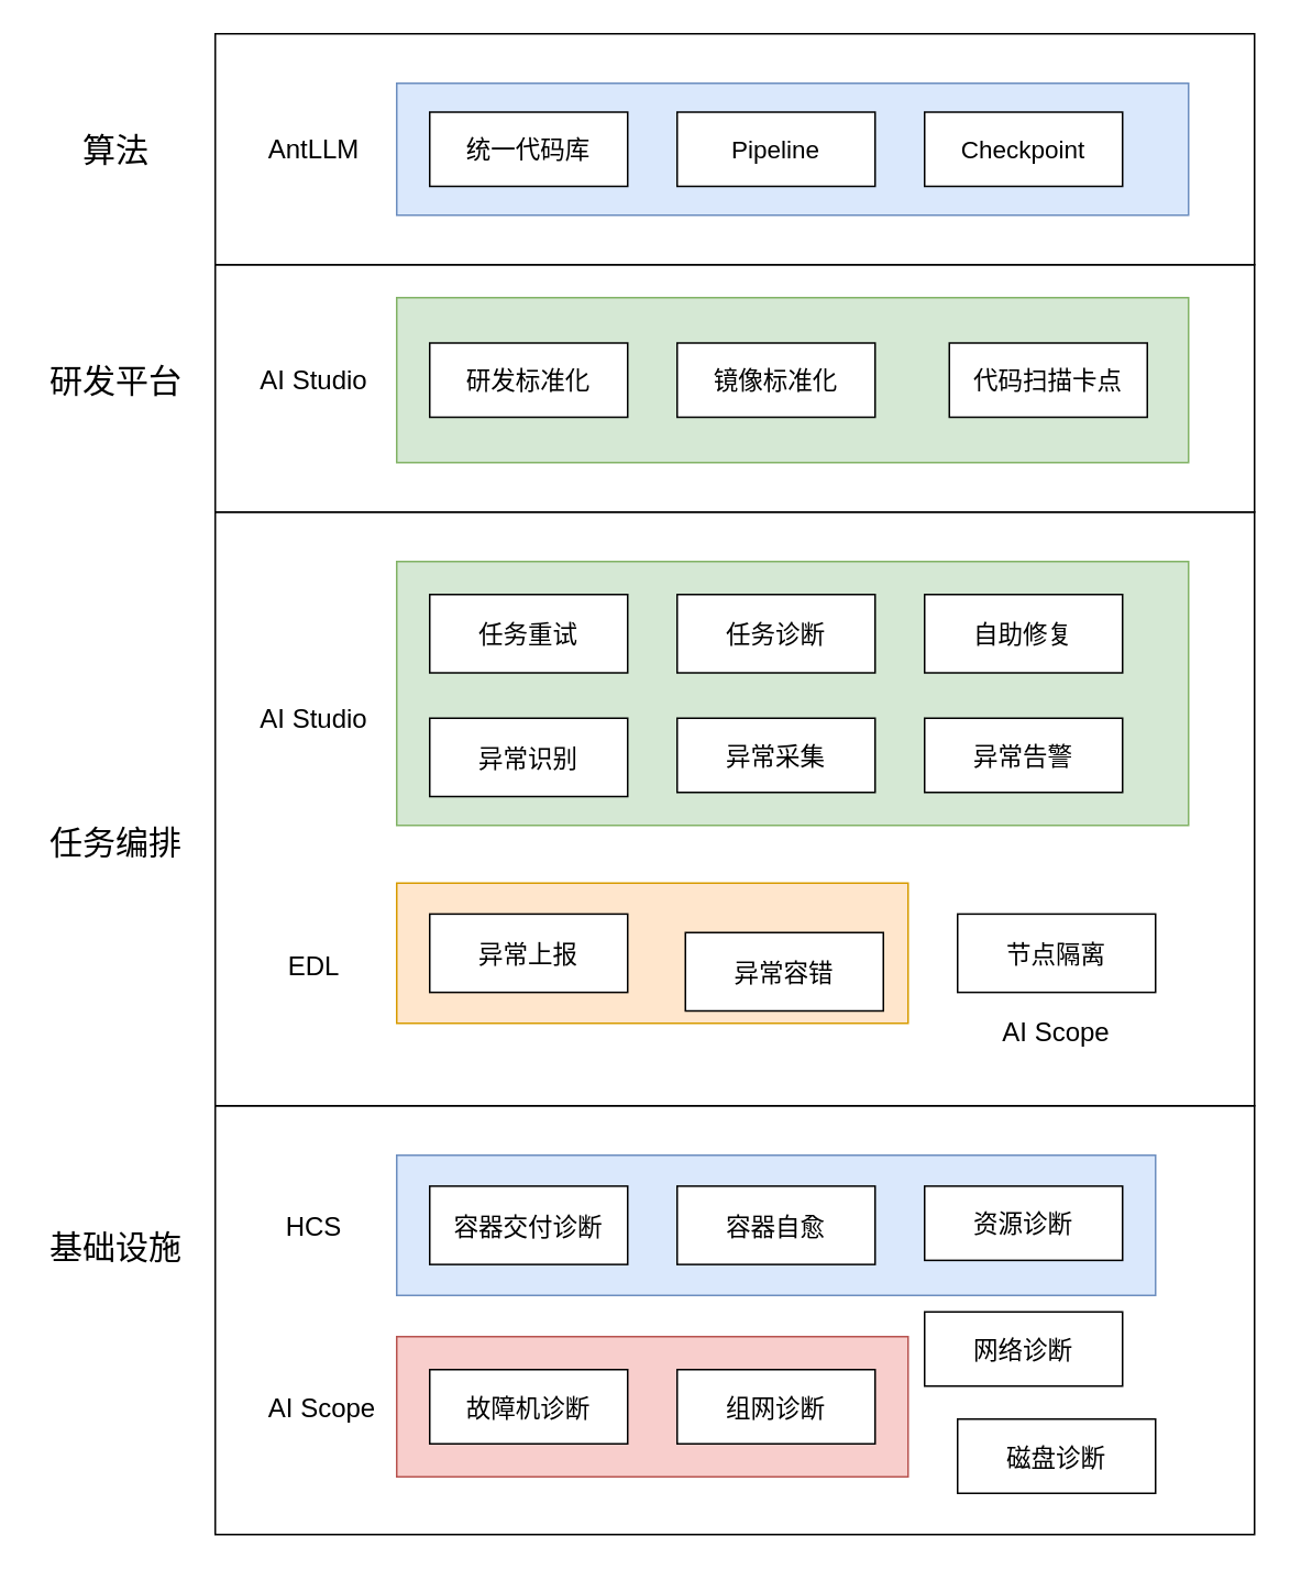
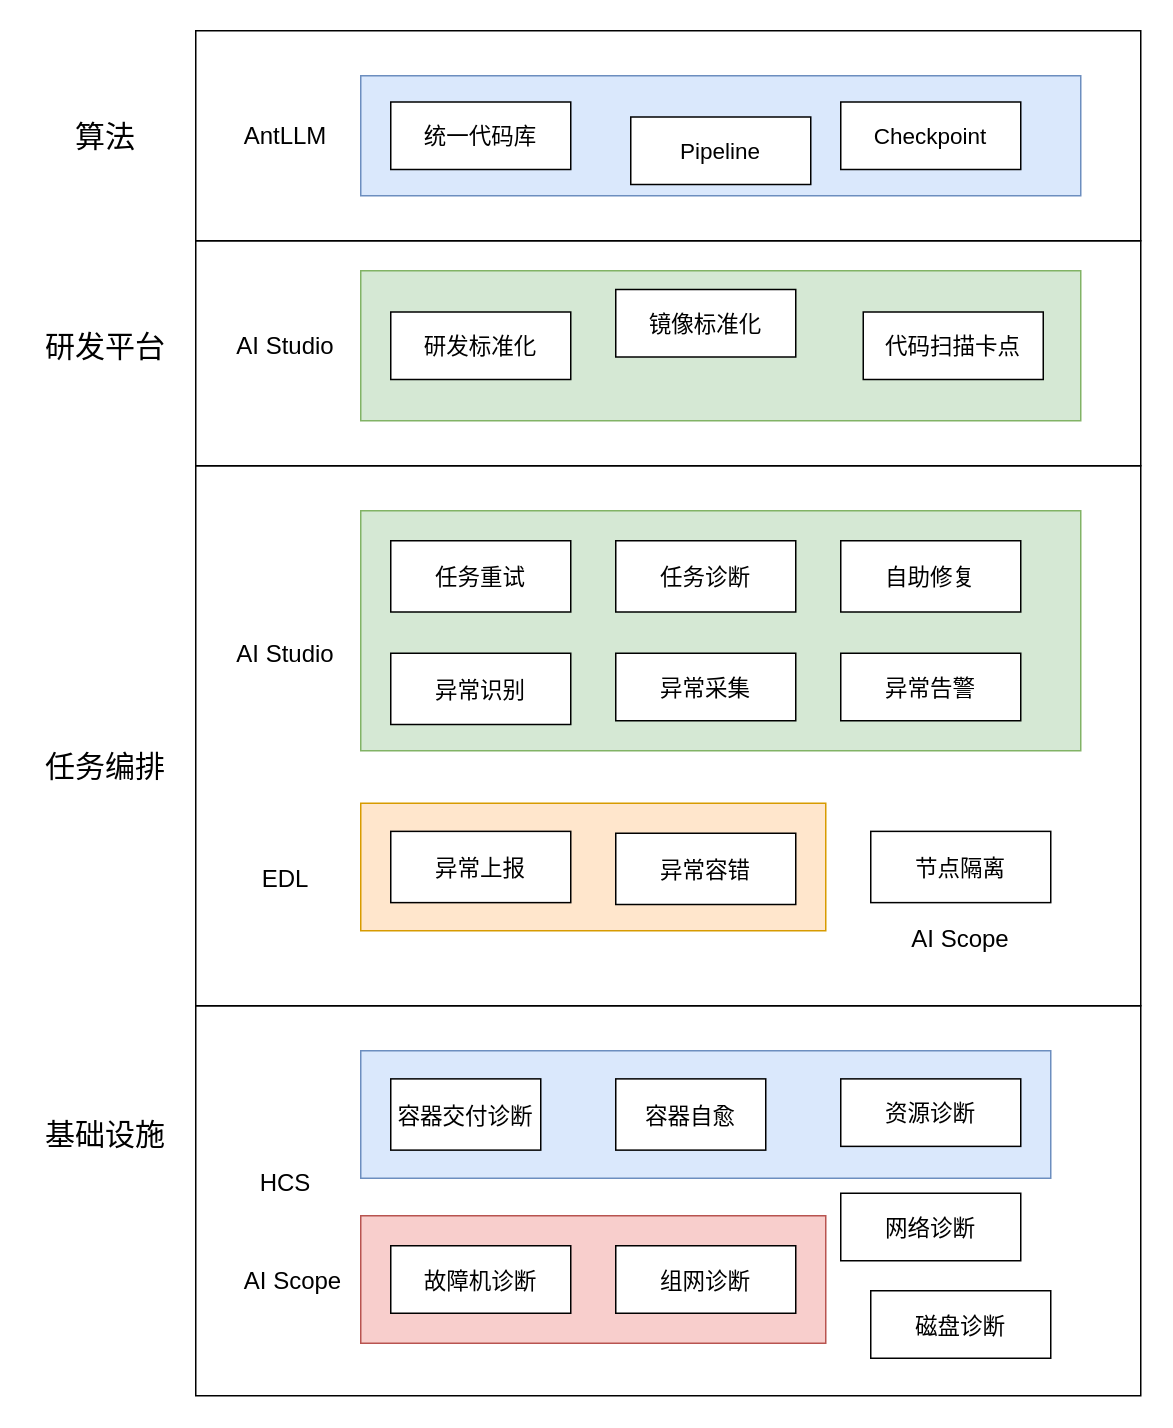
  <mxCell id="0" />
  <mxCell id="1" parent="0" />
  <mxCell id="2" value="" style="rounded=0;whiteSpace=wrap;html=1;align=right;" vertex="1" parent="1"><mxGeometry x="130" y="670" width="630" height="260" as="geometry" /></mxCell>
  <mxCell id="3" value="&lt;font style=&quot;font-size: 20px;&quot;&gt;基础设施&lt;/font&gt;" style="text;html=1;align=center;verticalAlign=middle;whiteSpace=wrap;rounded=0;" vertex="1" parent="1"><mxGeometry x="20" y="740" width="100" height="30" as="geometry" /></mxCell>
  <mxCell id="4" value="" style="rounded=0;whiteSpace=wrap;html=1;align=right;" vertex="1" parent="1"><mxGeometry x="130" y="310" width="630" height="360" as="geometry" /></mxCell>
  <mxCell id="5" value="&lt;font style=&quot;font-size: 20px;&quot;&gt;任务编排&lt;/font&gt;" style="text;html=1;align=center;verticalAlign=middle;whiteSpace=wrap;rounded=0;" vertex="1" parent="1"><mxGeometry x="20" y="495" width="100" height="30" as="geometry" /></mxCell>
  <mxCell id="6" value="" style="rounded=0;whiteSpace=wrap;html=1;align=right;" vertex="1" parent="1"><mxGeometry x="130" y="160" width="630" height="150" as="geometry" /></mxCell>
  <mxCell id="7" value="&lt;font style=&quot;font-size: 20px;&quot;&gt;研发平台&lt;/font&gt;" style="text;html=1;align=center;verticalAlign=middle;whiteSpace=wrap;rounded=0;" vertex="1" parent="1"><mxGeometry x="20" y="215" width="100" height="30" as="geometry" /></mxCell>
  <mxCell id="8" value="" style="rounded=0;whiteSpace=wrap;html=1;align=right;" vertex="1" parent="1"><mxGeometry x="130" y="20" width="630" height="140" as="geometry" /></mxCell>
  <mxCell id="9" value="&lt;font style=&quot;font-size: 20px;&quot;&gt;算法&lt;/font&gt;" style="text;html=1;align=center;verticalAlign=middle;whiteSpace=wrap;rounded=0;" vertex="1" parent="1"><mxGeometry x="20" y="75" width="100" height="30" as="geometry" /></mxCell>
  <mxCell id="10" value="" style="rounded=0;whiteSpace=wrap;html=1;fillColor=#dae8fc;strokeColor=#6c8ebf;" vertex="1" parent="1"><mxGeometry x="240" y="50" width="480" height="80" as="geometry" /></mxCell>
  <mxCell id="11" value="&lt;font style=&quot;font-size: 16px;&quot;&gt;AntLLM&lt;/font&gt;" style="text;html=1;align=center;verticalAlign=middle;whiteSpace=wrap;rounded=0;" vertex="1" parent="1"><mxGeometry x="160" y="75" width="60" height="30" as="geometry" /></mxCell>
  <mxCell id="12" value="&lt;span style=&quot;font-size: 15px;&quot;&gt;统一代码库&lt;/span&gt;" style="rounded=0;whiteSpace=wrap;html=1;" vertex="1" parent="1"><mxGeometry x="260" y="67.5" width="120" height="45" as="geometry" /></mxCell>
- <mxCell id="13" value="&lt;font style=&quot;font-size: 15px;&quot;&gt;Pipeline&lt;/font&gt;" style="rounded=0;whiteSpace=wrap;html=1;" vertex="1" parent="1"><mxGeometry x="410" y="67.5" width="120" height="45" as="geometry" /></mxCell>
+ <mxCell id="13" value="&lt;font style=&quot;font-size: 15px;&quot;&gt;Pipeline&lt;/font&gt;" style="rounded=0;whiteSpace=wrap;html=1;" vertex="1" parent="1"><mxGeometry x="420" y="77.5" width="120" height="45" as="geometry" /></mxCell>
  <mxCell id="14" value="&lt;font style=&quot;font-size: 15px;&quot;&gt;Checkpoint&lt;/font&gt;" style="rounded=0;whiteSpace=wrap;html=1;" vertex="1" parent="1"><mxGeometry x="560" y="67.5" width="120" height="45" as="geometry" /></mxCell>
  <mxCell id="15" value="&lt;font style=&quot;font-size: 16px;&quot;&gt;AI Studio&lt;/font&gt;" style="text;html=1;align=center;verticalAlign=middle;whiteSpace=wrap;rounded=0;" vertex="1" parent="1"><mxGeometry x="155" y="215" width="70" height="30" as="geometry" /></mxCell>
  <mxCell id="16" value="" style="rounded=0;whiteSpace=wrap;html=1;fillColor=#d5e8d4;strokeColor=#82b366;" vertex="1" parent="1"><mxGeometry x="240" y="180" width="480" height="100" as="geometry" /></mxCell>
  <mxCell id="17" value="&lt;font style=&quot;font-size: 15px;&quot;&gt;研发标准化&lt;/font&gt;" style="rounded=0;whiteSpace=wrap;html=1;" vertex="1" parent="1"><mxGeometry x="260" y="207.5" width="120" height="45" as="geometry" /></mxCell>
- <mxCell id="18" value="&lt;font style=&quot;font-size: 15px;&quot;&gt;镜像标准化&lt;/font&gt;" style="rounded=0;whiteSpace=wrap;html=1;" vertex="1" parent="1"><mxGeometry x="410" y="207.5" width="120" height="45" as="geometry" /></mxCell>
+ <mxCell id="18" value="&lt;font style=&quot;font-size: 15px;&quot;&gt;镜像标准化&lt;/font&gt;" style="rounded=0;whiteSpace=wrap;html=1;" vertex="1" parent="1"><mxGeometry x="410" y="192.5" width="120" height="45" as="geometry" /></mxCell>
  <mxCell id="19" value="&lt;font style=&quot;font-size: 15px;&quot;&gt;代码扫描卡点&lt;/font&gt;" style="rounded=0;whiteSpace=wrap;html=1;" vertex="1" parent="1"><mxGeometry x="575" y="207.5" width="120" height="45" as="geometry" /></mxCell>
  <mxCell id="20" value="&lt;font style=&quot;font-size: 16px;&quot;&gt;AI Studio&lt;/font&gt;" style="text;html=1;align=center;verticalAlign=middle;whiteSpace=wrap;rounded=0;" vertex="1" parent="1"><mxGeometry x="155" y="420" width="70" height="30" as="geometry" /></mxCell>
  <mxCell id="21" value="&lt;font style=&quot;font-size: 16px;&quot;&gt;EDL&lt;/font&gt;" style="text;html=1;align=center;verticalAlign=middle;whiteSpace=wrap;rounded=0;" vertex="1" parent="1"><mxGeometry x="155" y="570" width="70" height="30" as="geometry" /></mxCell>
  <mxCell id="22" value="" style="rounded=0;whiteSpace=wrap;html=1;fillColor=#d5e8d4;strokeColor=#82b366;" vertex="1" parent="1"><mxGeometry x="240" y="340" width="480" height="160" as="geometry" /></mxCell>
  <mxCell id="23" value="&lt;font style=&quot;font-size: 15px;&quot;&gt;异常识别&lt;/font&gt;" style="rounded=0;whiteSpace=wrap;html=1;" vertex="1" parent="1"><mxGeometry x="260" y="435" width="120" height="47.5" as="geometry" /></mxCell>
  <mxCell id="24" value="&lt;font style=&quot;font-size: 15px;&quot;&gt;异常采集&lt;/font&gt;" style="rounded=0;whiteSpace=wrap;html=1;" vertex="1" parent="1"><mxGeometry x="410" y="435" width="120" height="45" as="geometry" /></mxCell>
  <mxCell id="25" value="&lt;font style=&quot;font-size: 15px;&quot;&gt;异常告警&lt;/font&gt;" style="rounded=0;whiteSpace=wrap;html=1;" vertex="1" parent="1"><mxGeometry x="560" y="435" width="120" height="45" as="geometry" /></mxCell>
  <mxCell id="26" value="" style="rounded=0;whiteSpace=wrap;html=1;fillColor=#ffe6cc;strokeColor=#d79b00;" vertex="1" parent="1"><mxGeometry x="240" y="535" width="310" height="85" as="geometry" /></mxCell>
  <mxCell id="27" value="&lt;font style=&quot;font-size: 15px;&quot;&gt;异常上报&lt;/font&gt;" style="rounded=0;whiteSpace=wrap;html=1;" vertex="1" parent="1"><mxGeometry x="260" y="553.75" width="120" height="47.5" as="geometry" /></mxCell>
  <mxCell id="28" value="&lt;span style=&quot;font-size: 15px;&quot;&gt;任务重试&lt;/span&gt;" style="rounded=0;whiteSpace=wrap;html=1;" vertex="1" parent="1"><mxGeometry x="260" y="360" width="120" height="47.5" as="geometry" /></mxCell>
  <mxCell id="29" value="&lt;span style=&quot;font-size: 15px;&quot;&gt;任务诊断&lt;/span&gt;" style="rounded=0;whiteSpace=wrap;html=1;" vertex="1" parent="1"><mxGeometry x="410" y="360" width="120" height="47.5" as="geometry" /></mxCell>
  <mxCell id="30" value="&lt;span style=&quot;font-size: 15px;&quot;&gt;自助修复&lt;/span&gt;" style="rounded=0;whiteSpace=wrap;html=1;" vertex="1" parent="1"><mxGeometry x="560" y="360" width="120" height="47.5" as="geometry" /></mxCell>
- <mxCell id="31" value="&lt;font style=&quot;font-size: 15px;&quot;&gt;异常容错&lt;/font&gt;" style="rounded=0;whiteSpace=wrap;html=1;" vertex="1" parent="1"><mxGeometry x="415" y="565" width="120" height="47.5" as="geometry" /></mxCell>
+ <mxCell id="31" value="&lt;font style=&quot;font-size: 15px;&quot;&gt;异常容错&lt;/font&gt;" style="rounded=0;whiteSpace=wrap;html=1;" vertex="1" parent="1"><mxGeometry x="410" y="555" width="120" height="47.5" as="geometry" /></mxCell>
  <mxCell id="32" value="&lt;span style=&quot;font-size: 15px;&quot;&gt;节点隔离&lt;/span&gt;" style="rounded=0;whiteSpace=wrap;html=1;" vertex="1" parent="1"><mxGeometry x="580" y="553.75" width="120" height="47.5" as="geometry" /></mxCell>
  <mxCell id="33" value="&lt;font style=&quot;font-size: 16px;&quot;&gt;AI&amp;nbsp;&lt;/font&gt;&lt;span style=&quot;font-size: 16px; background-color: initial;&quot;&gt;Scope&lt;/span&gt;" style="text;html=1;align=center;verticalAlign=middle;whiteSpace=wrap;rounded=0;" vertex="1" parent="1"><mxGeometry x="580" y="610" width="120" height="30" as="geometry" /></mxCell>
- <mxCell id="34" value="&lt;font style=&quot;font-size: 16px;&quot;&gt;HCS&lt;/font&gt;" style="text;html=1;align=center;verticalAlign=middle;whiteSpace=wrap;rounded=0;" vertex="1" parent="1"><mxGeometry x="155" y="727.5" width="70" height="30" as="geometry" /></mxCell>
+ <mxCell id="34" value="&lt;font style=&quot;font-size: 16px;&quot;&gt;HCS&lt;/font&gt;" style="text;html=1;align=center;verticalAlign=middle;whiteSpace=wrap;rounded=0;" vertex="1" parent="1"><mxGeometry x="155" y="772.5" width="70" height="30" as="geometry" /></mxCell>
  <mxCell id="35" value="" style="rounded=0;whiteSpace=wrap;html=1;fillColor=#f8cecc;strokeColor=#b85450;" vertex="1" parent="1"><mxGeometry x="240" y="810" width="310" height="85" as="geometry" /></mxCell>
  <mxCell id="36" value="" style="rounded=0;whiteSpace=wrap;html=1;fillColor=#dae8fc;strokeColor=#6c8ebf;" vertex="1" parent="1"><mxGeometry x="240" y="700" width="460" height="85" as="geometry" /></mxCell>
- <mxCell id="37" value="&lt;span style=&quot;font-size: 15px;&quot;&gt;容器交付诊断&lt;/span&gt;" style="rounded=0;whiteSpace=wrap;html=1;" vertex="1" parent="1"><mxGeometry x="260" y="718.75" width="120" height="47.5" as="geometry" /></mxCell>
- <mxCell id="38" value="&lt;span style=&quot;font-size: 15px;&quot;&gt;容器自愈&lt;/span&gt;" style="rounded=0;whiteSpace=wrap;html=1;" vertex="1" parent="1"><mxGeometry x="410" y="718.75" width="120" height="47.5" as="geometry" /></mxCell>
+ <mxCell id="37" value="&lt;span style=&quot;font-size: 15px;&quot;&gt;容器交付诊断&lt;/span&gt;" style="rounded=0;whiteSpace=wrap;html=1;" vertex="1" parent="1"><mxGeometry x="260" y="718.75" width="100" height="47.5" as="geometry" /></mxCell>
+ <mxCell id="38" value="&lt;span style=&quot;font-size: 15px;&quot;&gt;容器自愈&lt;/span&gt;" style="rounded=0;whiteSpace=wrap;html=1;" vertex="1" parent="1"><mxGeometry x="410" y="718.75" width="100" height="47.5" as="geometry" /></mxCell>
  <mxCell id="39" value="&lt;font style=&quot;font-size: 15px;&quot;&gt;资源诊断&lt;/font&gt;" style="rounded=0;whiteSpace=wrap;html=1;" vertex="1" parent="1"><mxGeometry x="560" y="718.75" width="120" height="45" as="geometry" /></mxCell>
  <mxCell id="40" value="&lt;font style=&quot;font-size: 15px;&quot;&gt;故障机诊断&lt;/font&gt;" style="rounded=0;whiteSpace=wrap;html=1;" vertex="1" parent="1"><mxGeometry x="260" y="830" width="120" height="45" as="geometry" /></mxCell>
  <mxCell id="41" value="&lt;font style=&quot;font-size: 15px;&quot;&gt;网络诊断&lt;/font&gt;" style="rounded=0;whiteSpace=wrap;html=1;" vertex="1" parent="1"><mxGeometry x="560" y="795" width="120" height="45" as="geometry" /></mxCell>
  <mxCell id="42" value="&lt;font style=&quot;font-size: 15px;&quot;&gt;组网诊断&lt;/font&gt;" style="rounded=0;whiteSpace=wrap;html=1;" vertex="1" parent="1"><mxGeometry x="410" y="830" width="120" height="45" as="geometry" /></mxCell>
  <mxCell id="43" value="&lt;font style=&quot;font-size: 16px;&quot;&gt;AI Scope&lt;/font&gt;" style="text;html=1;align=center;verticalAlign=middle;whiteSpace=wrap;rounded=0;" vertex="1" parent="1"><mxGeometry x="160" y="837.5" width="70" height="30" as="geometry" /></mxCell>
  <mxCell id="44" value="&lt;font style=&quot;font-size: 15px;&quot;&gt;磁盘诊断&lt;/font&gt;" style="rounded=0;whiteSpace=wrap;html=1;" vertex="1" parent="1"><mxGeometry x="580" y="860" width="120" height="45" as="geometry" /></mxCell>
